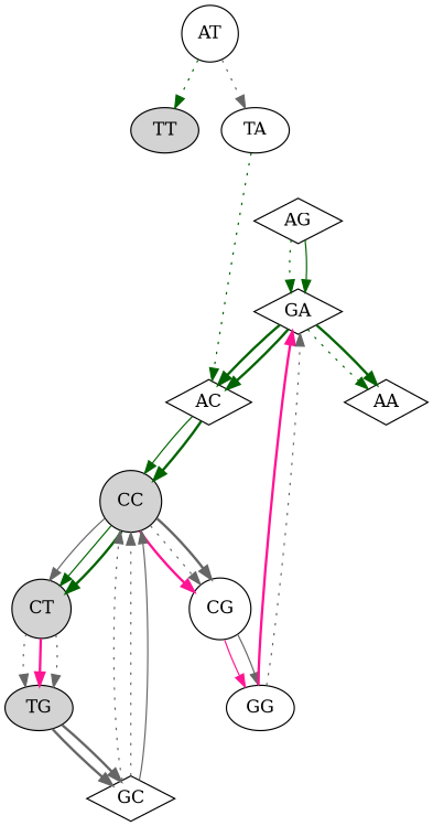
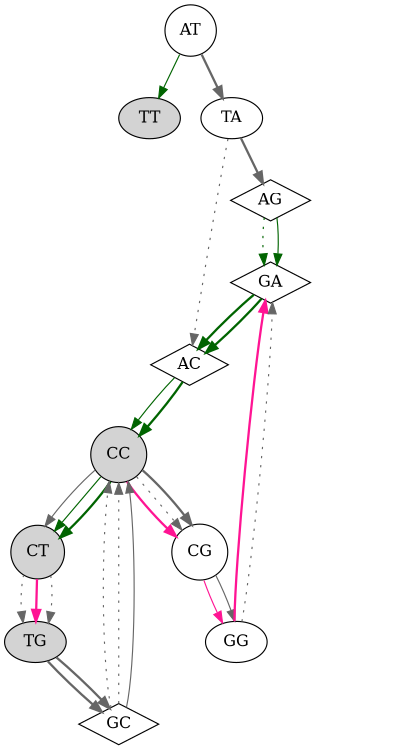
  digraph {
    node [fillcolor=white shape=diamond style=filled]
    edge [color=gray40 style=bold]
-   n1 [label=AA]
    n2 [label=AT shape=circle]
    n3 [fillcolor=lightgrey label=TT shape=ellipse]
    n4 [label=TA shape=ellipse]
    n5 [label=AC]
    n6 [fillcolor=lightgrey label=CC shape=circle]
    n7 [label=CG shape=circle]
    n8 [fillcolor=lightgrey label=CT shape=circle]
    n9 [label=AG]
    n10 [label=GA]
    n11 [label=GG shape=ellipse]
    n12 [fillcolor=lightgrey label=TG shape=ellipse]
    n13 [label=GC]
-   n2 -> n3 [color=darkgreen style=dotted]
-   n2 -> n4 [style=dotted]
-   n4 -> n5 [color=darkgreen style=dotted]
+   n2 -> n3 [color=darkgreen style=solid]
+   n2 -> n4
+   n4 -> n5 [style=dotted]
+   n4 -> n9
    n5 -> n6 [color=darkgreen style=solid]
    n5 -> n6 [color=darkgreen]
    n6 -> n7 [color=deeppink]
    n6 -> n7 [style=dotted]
    n6 -> n7
    n6 -> n8 [style=solid]
    n6 -> n8 [color=darkgreen style=solid]
    n6 -> n8 [color=darkgreen]
    n7 -> n11 [color=deeppink style=solid]
    n7 -> n11 [style=solid]
    n8 -> n12 [style=dotted]
    n8 -> n12 [color=deeppink]
    n8 -> n12 [style=dotted]
    n9 -> n10 [color=darkgreen style=dotted]
    n9 -> n10 [color=darkgreen style=solid]
-   n10 -> n1 [color=darkgreen style=dotted]
-   n10 -> n1 [color=darkgreen]
    n10 -> n5 [color=darkgreen]
    n10 -> n5 [color=darkgreen]
    n11 -> n10 [color=deeppink]
    n11 -> n10 [style=dotted]
    n12 -> n13
    n12 -> n13
    n13 -> n6 [style=dotted]
    n13 -> n6 [style=dotted]
    n13 -> n6 [style=solid]
  }
